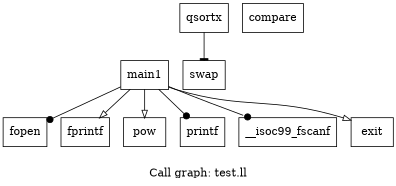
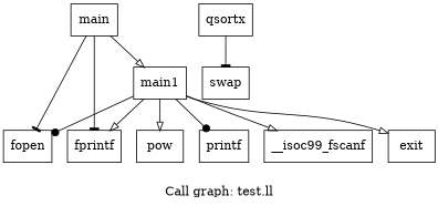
  digraph {
    label="Call graph: test.ll"
    node [shape=record]
    edge [arrowhead=onormal]
    n1 [label="{fopen}"]
+   n2 [label="{main}"]
    n3 [label="{fprintf}"]
    n4 [label="{main1}"]
    n5 [label="{__isoc99_fscanf}"]
    n6 [label="{exit}"]
    n7 [label="{pow}"]
    n8 [label="{printf}"]
    n9 [label="{qsortx}"]
    n10 [label="{swap}"]
-   n11 [label="{compare}"]
+   n2 -> n1 [arrowhead=tee]
+   n2 -> n3 [arrowhead=tee]
+   n2 -> n4
    n4 -> n1 [arrowhead=dot]
    n4 -> n3
-   n4 -> n5 [arrowhead=dot]
+   n4 -> n5
    n4 -> n6
    n4 -> n7
    n4 -> n8 [arrowhead=dot]
    n9 -> n10 [arrowhead=tee]
  }
